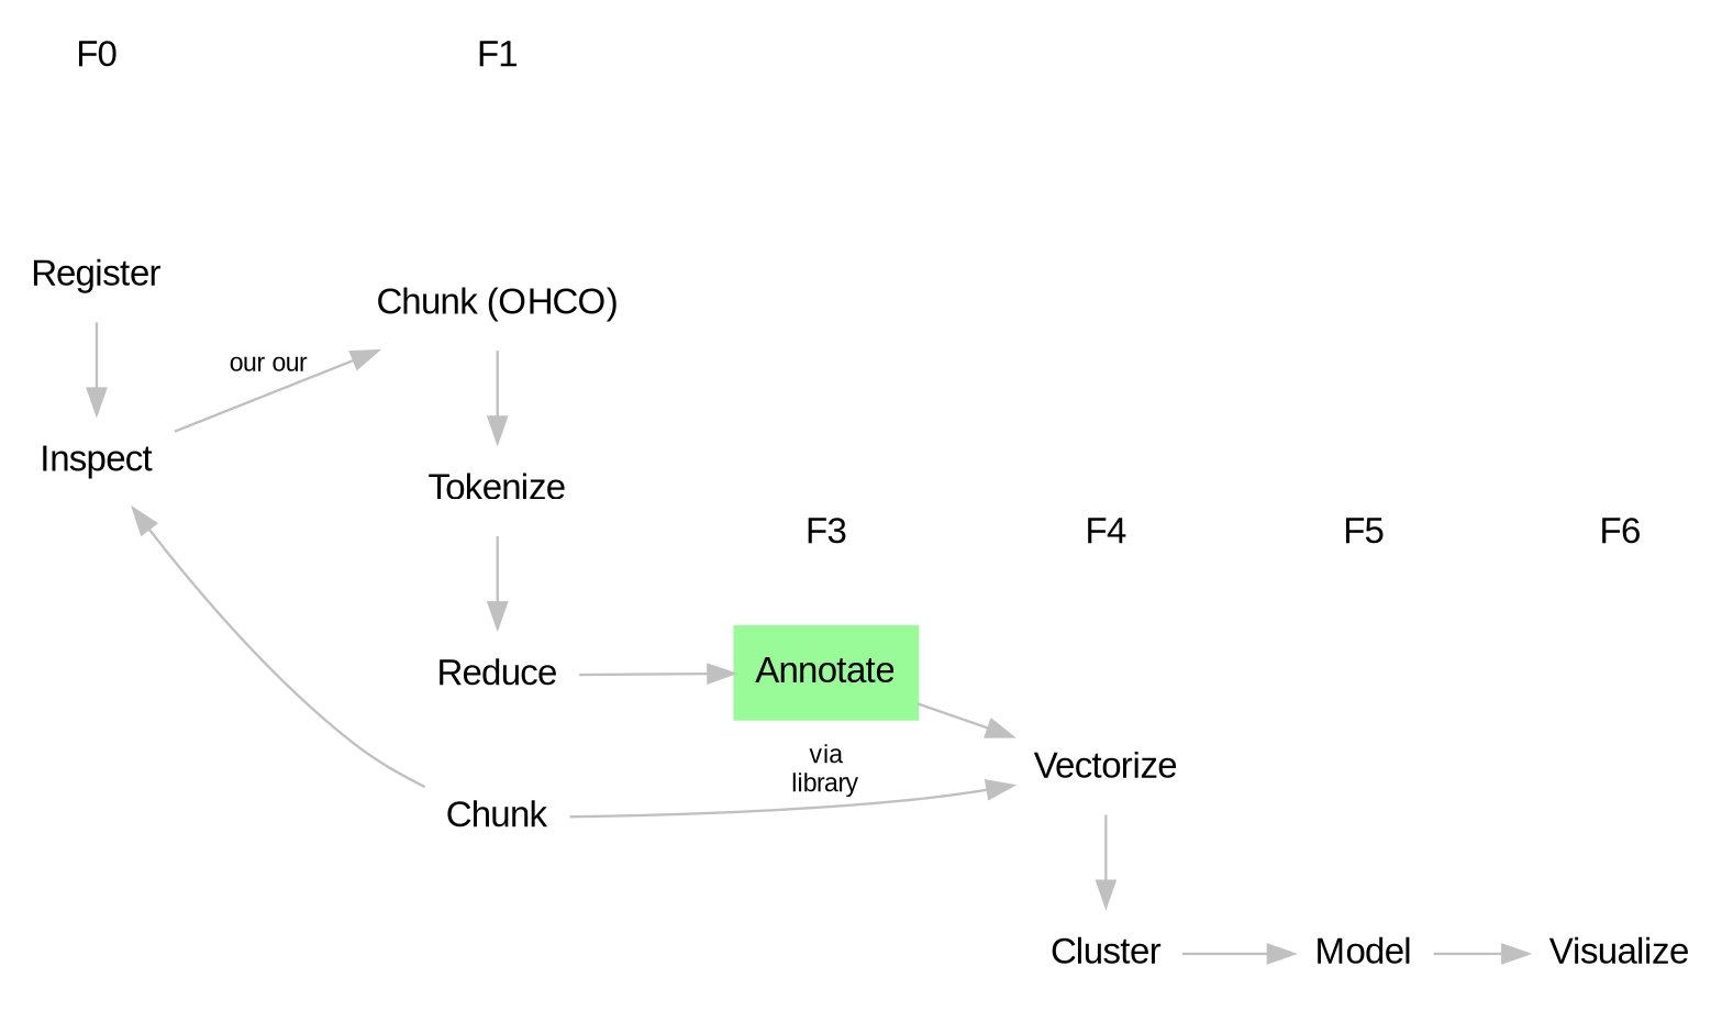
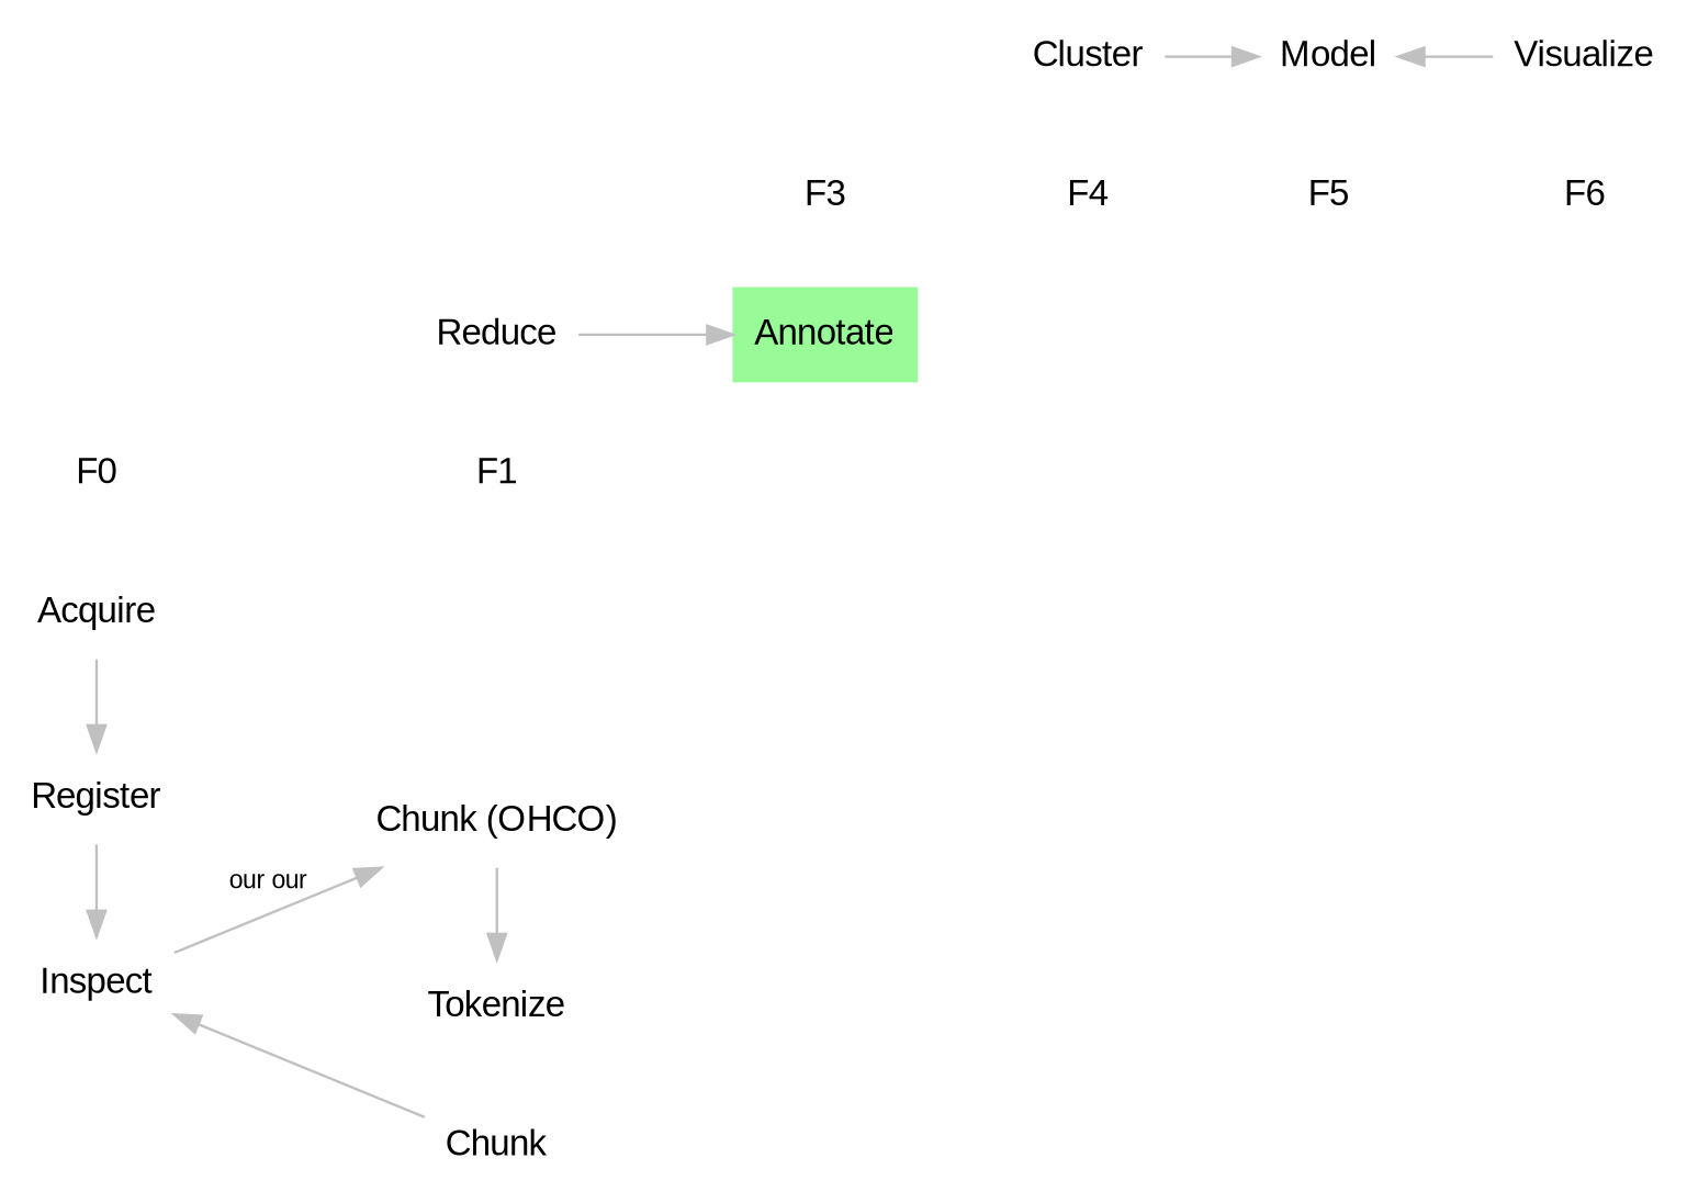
  digraph {
    rankdir=LR
    node [color=white fontname=arial shape=box style=filled]
    edge [color=gray fontname=arial fontsize=10]
+   Acquire
    Register
    Inspect
    F0
    n5 [label=Chunk]
    F1
    n7 [label=<Chunk (OHCO)>]
    n8 [label=Reduce]
    Tokenize
    Annotate [color=palegreen]
    F3
-   Vectorize
    Cluster
    F4
    Model
    F5
    Visualize
    F6
    subgraph sub_1 {
      rank=same
+     Acquire
      Register
      Inspect
      F0
    }
    subgraph sub_2 {
      rank=same
      n5
      F1
    }
    subgraph sub_3 {
      rank=same
      n7
      n8
      Tokenize
    }
    subgraph sub_4 {
      rank=same
      Annotate
      F3
    }
    subgraph sub_5 {
      rank=same
-     Vectorize
      Cluster
      F4
    }
    subgraph sub_6 {
      rank=same
      Model
      F5
    }
    subgraph sub_7 {
      rank=same
      Visualize
      F6
    }
+   Acquire -> Register
    Register -> Inspect
    Inspect -> n7 [label="our our"]
    F0 -> F1 [style=invis]
    n5 -> Inspect
-   n5 -> Vectorize [label="via\nlibrary"]
    n7 -> Tokenize
    n8 -> Annotate
-   Tokenize -> n8
-   Annotate -> Vectorize
    F3 -> F4 [style=invis]
-   Vectorize -> Cluster
    Cluster -> Model
    F4 -> F5 [style=invis]
-   Model -> Visualize
+   Visualize -> Model
    F5 -> F6 [style=invis]
  }
